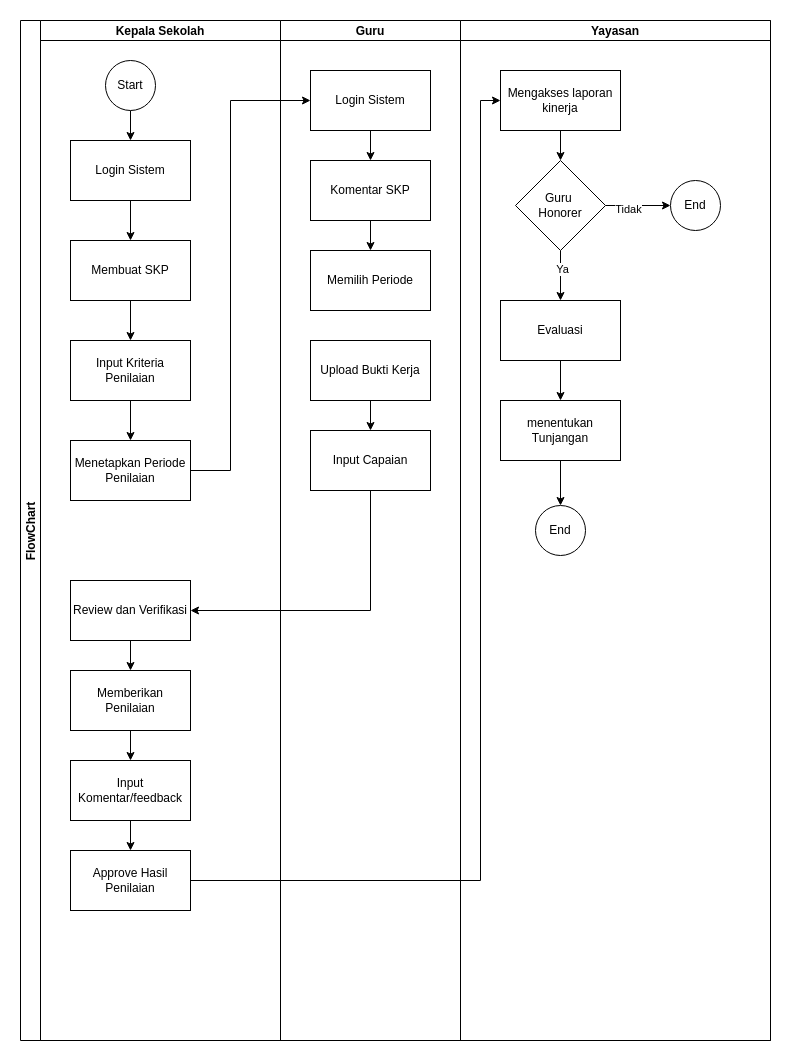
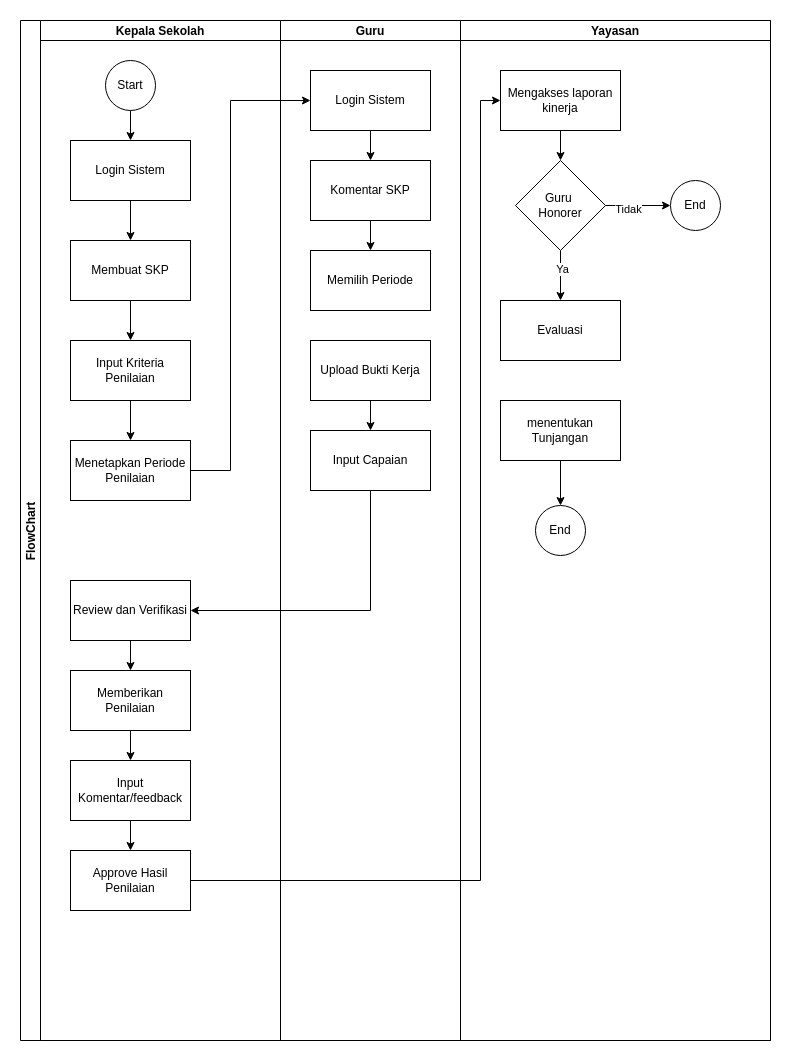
  <mxCell id="0" />
  <mxCell id="1" parent="0" />
  <mxCell id="2" value="FlowChart" style="swimlane;childLayout=stackLayout;resizeParent=1;resizeParentMax=0;startSize=20;horizontal=0;horizontalStack=1;" vertex="1" parent="1"><mxGeometry x="20" y="20" width="750" height="1020" as="geometry" /></mxCell>
  <mxCell id="3" value="Kepala Sekolah" style="swimlane;startSize=20;" vertex="1" parent="2"><mxGeometry x="20" width="240" height="1020" as="geometry" /></mxCell>
  <mxCell id="4" value="" style="edgeStyle=orthogonalEdgeStyle;rounded=0;orthogonalLoop=1;jettySize=auto;html=1;" edge="1" parent="3" source="5" target="7"><mxGeometry relative="1" as="geometry" /></mxCell>
  <mxCell id="5" value="Start" style="ellipse;whiteSpace=wrap;html=1;aspect=fixed;" vertex="1" parent="3"><mxGeometry x="65" y="40" width="50" height="50" as="geometry" /></mxCell>
  <mxCell id="6" value="" style="edgeStyle=orthogonalEdgeStyle;rounded=0;orthogonalLoop=1;jettySize=auto;html=1;" edge="1" parent="3" source="7" target="9"><mxGeometry relative="1" as="geometry" /></mxCell>
  <mxCell id="7" value="Login Sistem" style="whiteSpace=wrap;html=1;" vertex="1" parent="3"><mxGeometry x="30" y="120" width="120" height="60" as="geometry" /></mxCell>
  <mxCell id="8" value="" style="edgeStyle=orthogonalEdgeStyle;rounded=0;orthogonalLoop=1;jettySize=auto;html=1;" edge="1" parent="3" source="9" target="11"><mxGeometry relative="1" as="geometry" /></mxCell>
  <mxCell id="9" value="Membuat SKP" style="whiteSpace=wrap;html=1;" vertex="1" parent="3"><mxGeometry x="30" y="220" width="120" height="60" as="geometry" /></mxCell>
  <mxCell id="10" value="" style="edgeStyle=orthogonalEdgeStyle;rounded=0;orthogonalLoop=1;jettySize=auto;html=1;" edge="1" parent="3" source="11" target="12"><mxGeometry relative="1" as="geometry" /></mxCell>
  <mxCell id="11" value="Input Kriteria Penilaian" style="whiteSpace=wrap;html=1;" vertex="1" parent="3"><mxGeometry x="30" y="320" width="120" height="60" as="geometry" /></mxCell>
  <mxCell id="12" value="Menetapkan Periode Penilaian" style="whiteSpace=wrap;html=1;" vertex="1" parent="3"><mxGeometry x="30" y="420" width="120" height="60" as="geometry" /></mxCell>
  <mxCell id="13" value="" style="edgeStyle=orthogonalEdgeStyle;rounded=0;orthogonalLoop=1;jettySize=auto;html=1;" edge="1" parent="3" source="14" target="16"><mxGeometry relative="1" as="geometry" /></mxCell>
  <mxCell id="14" value="Review dan Verifikasi" style="whiteSpace=wrap;html=1;" vertex="1" parent="3"><mxGeometry x="30" y="560" width="120" height="60" as="geometry" /></mxCell>
  <mxCell id="15" value="" style="edgeStyle=orthogonalEdgeStyle;rounded=0;orthogonalLoop=1;jettySize=auto;html=1;" edge="1" parent="3" source="16" target="18"><mxGeometry relative="1" as="geometry" /></mxCell>
  <mxCell id="16" value="Memberikan Penilaian" style="whiteSpace=wrap;html=1;" vertex="1" parent="3"><mxGeometry x="30" y="650" width="120" height="60" as="geometry" /></mxCell>
  <mxCell id="17" value="" style="edgeStyle=orthogonalEdgeStyle;rounded=0;orthogonalLoop=1;jettySize=auto;html=1;" edge="1" parent="3" source="18" target="19"><mxGeometry relative="1" as="geometry" /></mxCell>
  <mxCell id="18" value="Input Komentar/feedback" style="whiteSpace=wrap;html=1;" vertex="1" parent="3"><mxGeometry x="30" y="740" width="120" height="60" as="geometry" /></mxCell>
  <mxCell id="19" value="Approve Hasil Penilaian" style="whiteSpace=wrap;html=1;" vertex="1" parent="3"><mxGeometry x="30" y="830" width="120" height="60" as="geometry" /></mxCell>
  <mxCell id="20" value="Guru" style="swimlane;startSize=20;" vertex="1" parent="2"><mxGeometry x="260" width="180" height="1020" as="geometry" /></mxCell>
  <mxCell id="21" value="" style="edgeStyle=orthogonalEdgeStyle;rounded=0;orthogonalLoop=1;jettySize=auto;html=1;" edge="1" parent="20" source="22" target="24"><mxGeometry relative="1" as="geometry" /></mxCell>
  <mxCell id="22" value="Login Sistem" style="whiteSpace=wrap;html=1;" vertex="1" parent="20"><mxGeometry x="30" y="50" width="120" height="60" as="geometry" /></mxCell>
  <mxCell id="23" value="" style="edgeStyle=orthogonalEdgeStyle;rounded=0;orthogonalLoop=1;jettySize=auto;html=1;" edge="1" parent="20" source="24" target="25"><mxGeometry relative="1" as="geometry" /></mxCell>
  <mxCell id="24" value="Komentar SKP" style="whiteSpace=wrap;html=1;" vertex="1" parent="20"><mxGeometry x="30" y="140" width="120" height="60" as="geometry" /></mxCell>
  <mxCell id="25" value="Memilih Periode" style="whiteSpace=wrap;html=1;" vertex="1" parent="20"><mxGeometry x="30" y="230" width="120" height="60" as="geometry" /></mxCell>
  <mxCell id="26" value="" style="edgeStyle=orthogonalEdgeStyle;rounded=0;orthogonalLoop=1;jettySize=auto;html=1;" edge="1" parent="20" source="27" target="28"><mxGeometry relative="1" as="geometry" /></mxCell>
  <mxCell id="27" value="Upload Bukti Kerja" style="whiteSpace=wrap;html=1;" vertex="1" parent="20"><mxGeometry x="30" y="320" width="120" height="60" as="geometry" /></mxCell>
  <mxCell id="28" value="Input Capaian" style="whiteSpace=wrap;html=1;" vertex="1" parent="20"><mxGeometry x="30" y="410" width="120" height="60" as="geometry" /></mxCell>
  <mxCell id="29" value="" style="edgeStyle=orthogonalEdgeStyle;rounded=0;orthogonalLoop=1;jettySize=auto;html=1;" edge="1" parent="2" source="12" target="22"><mxGeometry relative="1" as="geometry"><Array as="points"><mxPoint x="210" y="450" /><mxPoint x="210" y="80" /></Array></mxGeometry></mxCell>
  <mxCell id="30" value="" style="edgeStyle=orthogonalEdgeStyle;rounded=0;orthogonalLoop=1;jettySize=auto;html=1;exitX=0.5;exitY=1;exitDx=0;exitDy=0;entryX=1;entryY=0.5;entryDx=0;entryDy=0;" edge="1" parent="2" source="28" target="14"><mxGeometry relative="1" as="geometry" /></mxCell>
  <mxCell id="31" value="" style="edgeStyle=orthogonalEdgeStyle;rounded=0;orthogonalLoop=1;jettySize=auto;html=1;entryX=0;entryY=0.5;entryDx=0;entryDy=0;" edge="1" parent="2" source="19" target="34"><mxGeometry relative="1" as="geometry"><Array as="points"><mxPoint x="460" y="860" /><mxPoint x="460" y="80" /></Array></mxGeometry></mxCell>
  <mxCell id="32" value="Yayasan" style="swimlane;startSize=20;" vertex="1" parent="2"><mxGeometry x="440" width="310" height="1020" as="geometry" /></mxCell>
  <mxCell id="33" value="" style="edgeStyle=orthogonalEdgeStyle;rounded=0;orthogonalLoop=1;jettySize=auto;html=1;" edge="1" parent="32" source="34" target="39"><mxGeometry relative="1" as="geometry" /></mxCell>
  <mxCell id="34" value="Mengakses laporan kinerja" style="whiteSpace=wrap;html=1;" vertex="1" parent="32"><mxGeometry x="40" y="50" width="120" height="60" as="geometry" /></mxCell>
  <mxCell id="35" value="" style="edgeStyle=orthogonalEdgeStyle;rounded=0;orthogonalLoop=1;jettySize=auto;html=1;" edge="1" parent="32" source="39" target="40"><mxGeometry relative="1" as="geometry" /></mxCell>
  <mxCell id="36" value="Tidak" style="edgeLabel;html=1;align=center;verticalAlign=middle;resizable=0;points=[];" vertex="1" connectable="0" parent="35"><mxGeometry x="-0.333" y="-3" relative="1" as="geometry"><mxPoint as="offset" /></mxGeometry></mxCell>
  <mxCell id="37" value="" style="edgeStyle=orthogonalEdgeStyle;rounded=0;orthogonalLoop=1;jettySize=auto;html=1;" edge="1" parent="32" source="39" target="43"><mxGeometry relative="1" as="geometry" /></mxCell>
  <mxCell id="38" value="Ya" style="edgeLabel;html=1;align=center;verticalAlign=middle;resizable=0;points=[];" vertex="1" connectable="0" parent="37"><mxGeometry x="-0.288" y="1" relative="1" as="geometry"><mxPoint as="offset" /></mxGeometry></mxCell>
  <mxCell id="39" value="Guru&amp;nbsp;&lt;div&gt;Honorer&lt;/div&gt;" style="rhombus;whiteSpace=wrap;html=1;" vertex="1" parent="32"><mxGeometry x="55" y="140" width="90" height="90" as="geometry" /></mxCell>
  <mxCell id="40" value="End" style="ellipse;whiteSpace=wrap;html=1;aspect=fixed;" vertex="1" parent="32"><mxGeometry x="210" y="160" width="50" height="50" as="geometry" /></mxCell>
  <mxCell id="41" style="edgeStyle=orthogonalEdgeStyle;rounded=0;orthogonalLoop=1;jettySize=auto;html=1;exitX=0.5;exitY=1;exitDx=0;exitDy=0;" edge="1" parent="32" source="40" target="40"><mxGeometry relative="1" as="geometry" /></mxCell>
- <mxCell id="42" value="" style="edgeStyle=orthogonalEdgeStyle;rounded=0;orthogonalLoop=1;jettySize=auto;html=1;" edge="1" parent="32" source="43" target="45"><mxGeometry relative="1" as="geometry" /></mxCell>
  <mxCell id="43" value="Evaluasi" style="whiteSpace=wrap;html=1;" vertex="1" parent="32"><mxGeometry x="40" y="280" width="120" height="60" as="geometry" /></mxCell>
  <mxCell id="44" value="" style="edgeStyle=orthogonalEdgeStyle;rounded=0;orthogonalLoop=1;jettySize=auto;html=1;" edge="1" parent="32" source="45" target="46"><mxGeometry relative="1" as="geometry" /></mxCell>
  <mxCell id="45" value="menentukan Tunjangan" style="whiteSpace=wrap;html=1;" vertex="1" parent="32"><mxGeometry x="40" y="380" width="120" height="60" as="geometry" /></mxCell>
  <mxCell id="46" value="End" style="ellipse;whiteSpace=wrap;html=1;aspect=fixed;" vertex="1" parent="32"><mxGeometry x="75" y="485" width="50" height="50" as="geometry" /></mxCell>
